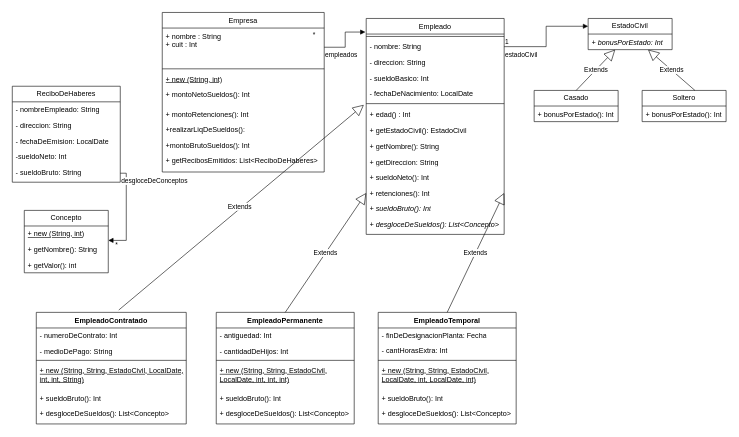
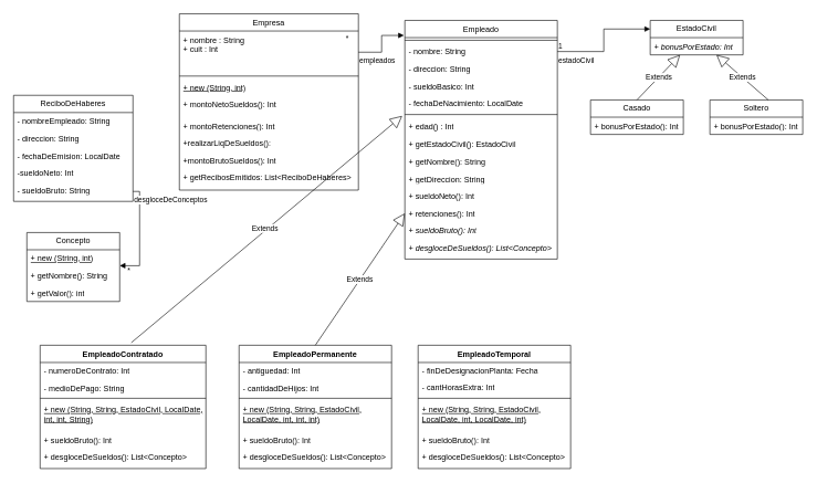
  <mxCell id="0" />
  <mxCell id="1" parent="0" />
  <mxCell id="2" value="Empresa" style="swimlane;fontStyle=0;align=center;verticalAlign=top;childLayout=stackLayout;horizontal=1;startSize=26;horizontalStack=0;resizeParent=1;resizeLast=0;collapsible=1;marginBottom=0;rounded=0;shadow=0;strokeWidth=1;" vertex="1" parent="1"><mxGeometry x="270" y="20" width="270" height="266" as="geometry"><mxRectangle x="230" y="140" width="160" height="26" as="alternateBounds" /></mxGeometry></mxCell>
  <mxCell id="3" value="+ nombre : String&#10;+ cuit : Int   " style="text;align=left;verticalAlign=top;spacingLeft=4;spacingRight=4;overflow=hidden;rotatable=0;points=[[0,0.5],[1,0.5]];portConstraint=eastwest;" vertex="1" parent="2"><mxGeometry y="26" width="270" height="64" as="geometry" /></mxCell>
  <mxCell id="4" value="" style="line;html=1;strokeWidth=1;align=left;verticalAlign=middle;spacingTop=-1;spacingLeft=3;spacingRight=3;rotatable=0;labelPosition=right;points=[];portConstraint=eastwest;" vertex="1" parent="2"><mxGeometry y="90" width="270" height="8" as="geometry" /></mxCell>
  <mxCell id="5" value="&lt;u&gt;+ new (String, int)&lt;/u&gt;" style="text;strokeColor=none;fillColor=none;align=left;verticalAlign=top;spacingLeft=4;spacingRight=4;overflow=hidden;rotatable=0;points=[[0,0.5],[1,0.5]];portConstraint=eastwest;whiteSpace=wrap;html=1;" vertex="1" parent="2"><mxGeometry y="98" width="270" height="26" as="geometry" /></mxCell>
  <mxCell id="6" value="+ montoNetoSueldos(): Int&#10;" style="text;align=left;verticalAlign=top;spacingLeft=4;spacingRight=4;overflow=hidden;rotatable=0;points=[[0,0.5],[1,0.5]];portConstraint=eastwest;" vertex="1" parent="2"><mxGeometry y="124" width="270" height="32" as="geometry" /></mxCell>
  <mxCell id="7" value="+ montoRetenciones(): Int&amp;nbsp;" style="text;strokeColor=none;fillColor=none;align=left;verticalAlign=top;spacingLeft=4;spacingRight=4;overflow=hidden;rotatable=0;points=[[0,0.5],[1,0.5]];portConstraint=eastwest;whiteSpace=wrap;html=1;" vertex="1" parent="2"><mxGeometry y="156" width="270" height="26" as="geometry" /></mxCell>
  <mxCell id="8" value="+realizarLiqDeSueldos():" style="text;strokeColor=none;fillColor=none;align=left;verticalAlign=top;spacingLeft=4;spacingRight=4;overflow=hidden;rotatable=0;points=[[0,0.5],[1,0.5]];portConstraint=eastwest;whiteSpace=wrap;html=1;" vertex="1" parent="2"><mxGeometry y="182" width="270" height="26" as="geometry" /></mxCell>
  <mxCell id="9" value="+montoBrutoSueldos(): Int" style="text;strokeColor=none;fillColor=none;align=left;verticalAlign=top;spacingLeft=4;spacingRight=4;overflow=hidden;rotatable=0;points=[[0,0.5],[1,0.5]];portConstraint=eastwest;whiteSpace=wrap;html=1;" vertex="1" parent="2"><mxGeometry y="208" width="270" height="26" as="geometry" /></mxCell>
  <mxCell id="10" value="+ getRecibosEmitidos: List&amp;lt;ReciboDeHaberes&amp;gt;" style="text;strokeColor=none;fillColor=none;align=left;verticalAlign=top;spacingLeft=4;spacingRight=4;overflow=hidden;rotatable=0;points=[[0,0.5],[1,0.5]];portConstraint=eastwest;whiteSpace=wrap;html=1;" vertex="1" parent="2"><mxGeometry y="234" width="270" height="32" as="geometry" /></mxCell>
  <mxCell id="11" value="&lt;span style=&quot;font-weight: normal;&quot;&gt;Empleado&lt;/span&gt;" style="swimlane;fontStyle=1;align=center;verticalAlign=top;childLayout=stackLayout;horizontal=1;startSize=26;horizontalStack=0;resizeParent=1;resizeParentMax=0;resizeLast=0;collapsible=1;marginBottom=0;whiteSpace=wrap;html=1;" vertex="1" parent="1"><mxGeometry x="610" y="30" width="230" height="360" as="geometry" /></mxCell>
  <mxCell id="12" value="" style="line;strokeWidth=1;fillColor=none;align=left;verticalAlign=middle;spacingTop=-1;spacingLeft=3;spacingRight=3;rotatable=0;labelPosition=right;points=[];portConstraint=eastwest;strokeColor=inherit;" vertex="1" parent="11"><mxGeometry y="26" width="230" height="8" as="geometry" /></mxCell>
  <mxCell id="13" value="- nombre: String&lt;br&gt;" style="text;strokeColor=none;fillColor=none;align=left;verticalAlign=top;spacingLeft=4;spacingRight=4;overflow=hidden;rotatable=0;points=[[0,0.5],[1,0.5]];portConstraint=eastwest;whiteSpace=wrap;html=1;" vertex="1" parent="11"><mxGeometry y="34" width="230" height="26" as="geometry" /></mxCell>
  <mxCell id="14" value="- direccion: String" style="text;strokeColor=none;fillColor=none;align=left;verticalAlign=top;spacingLeft=4;spacingRight=4;overflow=hidden;rotatable=0;points=[[0,0.5],[1,0.5]];portConstraint=eastwest;whiteSpace=wrap;html=1;" vertex="1" parent="11"><mxGeometry y="60" width="230" height="26" as="geometry" /></mxCell>
  <mxCell id="15" value="- sueldoBasico: Int" style="text;strokeColor=none;fillColor=none;align=left;verticalAlign=top;spacingLeft=4;spacingRight=4;overflow=hidden;rotatable=0;points=[[0,0.5],[1,0.5]];portConstraint=eastwest;whiteSpace=wrap;html=1;" vertex="1" parent="11"><mxGeometry y="86" width="230" height="26" as="geometry" /></mxCell>
  <mxCell id="16" value="- fechaDeNacimiento: LocalDate" style="text;strokeColor=none;fillColor=none;align=left;verticalAlign=top;spacingLeft=4;spacingRight=4;overflow=hidden;rotatable=0;points=[[0,0.5],[1,0.5]];portConstraint=eastwest;whiteSpace=wrap;html=1;" vertex="1" parent="11"><mxGeometry y="112" width="230" height="26" as="geometry" /></mxCell>
  <mxCell id="17" value="" style="line;strokeWidth=1;fillColor=none;align=left;verticalAlign=middle;spacingTop=-1;spacingLeft=3;spacingRight=3;rotatable=0;labelPosition=right;points=[];portConstraint=eastwest;strokeColor=inherit;" vertex="1" parent="11"><mxGeometry y="138" width="230" height="8" as="geometry" /></mxCell>
  <mxCell id="18" value="+ edad() : Int&lt;br&gt;&amp;nbsp;" style="text;strokeColor=none;fillColor=none;align=left;verticalAlign=top;spacingLeft=4;spacingRight=4;overflow=hidden;rotatable=0;points=[[0,0.5],[1,0.5]];portConstraint=eastwest;whiteSpace=wrap;html=1;" vertex="1" parent="11"><mxGeometry y="146" width="230" height="28" as="geometry" /></mxCell>
  <mxCell id="19" value="+ getEstadoCivil(): EstadoCivil" style="text;strokeColor=none;fillColor=none;align=left;verticalAlign=top;spacingLeft=4;spacingRight=4;overflow=hidden;rotatable=0;points=[[0,0.5],[1,0.5]];portConstraint=eastwest;whiteSpace=wrap;html=1;" vertex="1" parent="11"><mxGeometry y="174" width="230" height="26" as="geometry" /></mxCell>
  <mxCell id="20" value="+ getNombre(): String" style="text;strokeColor=none;fillColor=none;align=left;verticalAlign=top;spacingLeft=4;spacingRight=4;overflow=hidden;rotatable=0;points=[[0,0.5],[1,0.5]];portConstraint=eastwest;whiteSpace=wrap;html=1;" vertex="1" parent="11"><mxGeometry y="200" width="230" height="26" as="geometry" /></mxCell>
  <mxCell id="21" value="+ getDireccion: String" style="text;strokeColor=none;fillColor=none;align=left;verticalAlign=top;spacingLeft=4;spacingRight=4;overflow=hidden;rotatable=0;points=[[0,0.5],[1,0.5]];portConstraint=eastwest;whiteSpace=wrap;html=1;" vertex="1" parent="11"><mxGeometry y="226" width="230" height="26" as="geometry" /></mxCell>
  <mxCell id="22" value="+ sueldoNeto(): Int" style="text;strokeColor=none;fillColor=none;align=left;verticalAlign=top;spacingLeft=4;spacingRight=4;overflow=hidden;rotatable=0;points=[[0,0.5],[1,0.5]];portConstraint=eastwest;whiteSpace=wrap;html=1;" vertex="1" parent="11"><mxGeometry y="252" width="230" height="26" as="geometry" /></mxCell>
  <mxCell id="23" value="+ retenciones(): Int" style="text;strokeColor=none;fillColor=none;align=left;verticalAlign=top;spacingLeft=4;spacingRight=4;overflow=hidden;rotatable=0;points=[[0,0.5],[1,0.5]];portConstraint=eastwest;whiteSpace=wrap;html=1;" vertex="1" parent="11"><mxGeometry y="278" width="230" height="26" as="geometry" /></mxCell>
  <mxCell id="24" value="&lt;i&gt;+ sueldoBruto(): Int&lt;/i&gt;" style="text;strokeColor=none;fillColor=none;align=left;verticalAlign=top;spacingLeft=4;spacingRight=4;overflow=hidden;rotatable=0;points=[[0,0.5],[1,0.5]];portConstraint=eastwest;whiteSpace=wrap;html=1;" vertex="1" parent="11"><mxGeometry y="304" width="230" height="26" as="geometry" /></mxCell>
  <mxCell id="25" value="&lt;i&gt;+ desgloceDeSueldos(): List&amp;lt;Concepto&amp;gt;&lt;br&gt;&lt;br&gt;&lt;/i&gt;" style="text;strokeColor=none;fillColor=none;align=left;verticalAlign=top;spacingLeft=4;spacingRight=4;overflow=hidden;rotatable=0;points=[[0,0.5],[1,0.5]];portConstraint=eastwest;whiteSpace=wrap;html=1;" vertex="1" parent="11"><mxGeometry y="330" width="230" height="30" as="geometry" /></mxCell>
  <mxCell id="26" value="empleados" style="endArrow=block;endFill=1;html=1;edgeStyle=orthogonalEdgeStyle;align=left;verticalAlign=top;rounded=0;entryX=-0.006;entryY=0.063;entryDx=0;entryDy=0;exitX=1;exitY=0.5;exitDx=0;exitDy=0;entryPerimeter=0;" edge="1" parent="1" source="3" target="11"><mxGeometry x="-1" relative="1" as="geometry"><mxPoint x="379.75" y="67.27" as="sourcePoint" /><mxPoint x="559.75" y="84.004" as="targetPoint" /></mxGeometry></mxCell>
  <mxCell id="27" value="EmpleadoPermanente" style="swimlane;fontStyle=1;align=center;verticalAlign=top;childLayout=stackLayout;horizontal=1;startSize=26;horizontalStack=0;resizeParent=1;resizeParentMax=0;resizeLast=0;collapsible=1;marginBottom=0;whiteSpace=wrap;html=1;" vertex="1" parent="1"><mxGeometry x="360" y="520" width="230" height="186" as="geometry" /></mxCell>
  <mxCell id="28" value="- antiguedad: Int" style="text;strokeColor=none;fillColor=none;align=left;verticalAlign=top;spacingLeft=4;spacingRight=4;overflow=hidden;rotatable=0;points=[[0,0.5],[1,0.5]];portConstraint=eastwest;whiteSpace=wrap;html=1;" vertex="1" parent="27"><mxGeometry y="26" width="230" height="26" as="geometry" /></mxCell>
  <mxCell id="29" value="- cantidadDeHijos: Int" style="text;strokeColor=none;fillColor=none;align=left;verticalAlign=top;spacingLeft=4;spacingRight=4;overflow=hidden;rotatable=0;points=[[0,0.5],[1,0.5]];portConstraint=eastwest;whiteSpace=wrap;html=1;" vertex="1" parent="27"><mxGeometry y="52" width="230" height="24" as="geometry" /></mxCell>
  <mxCell id="30" value="" style="line;strokeWidth=1;fillColor=none;align=left;verticalAlign=middle;spacingTop=-1;spacingLeft=3;spacingRight=3;rotatable=0;labelPosition=right;points=[];portConstraint=eastwest;strokeColor=inherit;" vertex="1" parent="27"><mxGeometry y="76" width="230" height="8" as="geometry" /></mxCell>
  <mxCell id="31" value="&lt;u&gt;+ new (String, String, EstadoCivil, LocalDate, int, int, int)&lt;/u&gt;" style="text;strokeColor=none;fillColor=none;align=left;verticalAlign=top;spacingLeft=4;spacingRight=4;overflow=hidden;rotatable=0;points=[[0,0.5],[1,0.5]];portConstraint=eastwest;whiteSpace=wrap;html=1;" vertex="1" parent="27"><mxGeometry y="84" width="230" height="46" as="geometry" /></mxCell>
  <mxCell id="32" value="+ sueldoBruto(): Int" style="text;strokeColor=none;fillColor=none;align=left;verticalAlign=top;spacingLeft=4;spacingRight=4;overflow=hidden;rotatable=0;points=[[0,0.5],[1,0.5]];portConstraint=eastwest;whiteSpace=wrap;html=1;" vertex="1" parent="27"><mxGeometry y="130" width="230" height="26" as="geometry" /></mxCell>
  <mxCell id="33" value="+ desgloceDeSueldos(): List&amp;lt;Concepto&amp;gt;" style="text;strokeColor=none;fillColor=none;align=left;verticalAlign=top;spacingLeft=4;spacingRight=4;overflow=hidden;rotatable=0;points=[[0,0.5],[1,0.5]];portConstraint=eastwest;whiteSpace=wrap;html=1;" vertex="1" parent="27"><mxGeometry y="156" width="230" height="30" as="geometry" /></mxCell>
  <mxCell id="34" value="EmpleadoTemporal" style="swimlane;fontStyle=1;align=center;verticalAlign=top;childLayout=stackLayout;horizontal=1;startSize=26;horizontalStack=0;resizeParent=1;resizeParentMax=0;resizeLast=0;collapsible=1;marginBottom=0;whiteSpace=wrap;html=1;" vertex="1" parent="1"><mxGeometry x="630" y="520" width="230" height="186" as="geometry" /></mxCell>
  <mxCell id="35" value="- finDeDesignacionPlanta: Fecha&lt;br&gt;" style="text;strokeColor=none;fillColor=none;align=left;verticalAlign=top;spacingLeft=4;spacingRight=4;overflow=hidden;rotatable=0;points=[[0,0.5],[1,0.5]];portConstraint=eastwest;whiteSpace=wrap;html=1;" vertex="1" parent="34"><mxGeometry y="26" width="230" height="24" as="geometry" /></mxCell>
  <mxCell id="36" value="- cantHorasExtra: Int" style="text;strokeColor=none;fillColor=none;align=left;verticalAlign=top;spacingLeft=4;spacingRight=4;overflow=hidden;rotatable=0;points=[[0,0.5],[1,0.5]];portConstraint=eastwest;whiteSpace=wrap;html=1;" vertex="1" parent="34"><mxGeometry y="50" width="230" height="26" as="geometry" /></mxCell>
  <mxCell id="37" value="" style="line;strokeWidth=1;fillColor=none;align=left;verticalAlign=middle;spacingTop=-1;spacingLeft=3;spacingRight=3;rotatable=0;labelPosition=right;points=[];portConstraint=eastwest;strokeColor=inherit;" vertex="1" parent="34"><mxGeometry y="76" width="230" height="8" as="geometry" /></mxCell>
  <mxCell id="38" value="&lt;u&gt;+ new (String, String, EstadoCivil, LocalDate, int, LocalDate, int)&lt;/u&gt;" style="text;strokeColor=none;fillColor=none;align=left;verticalAlign=top;spacingLeft=4;spacingRight=4;overflow=hidden;rotatable=0;points=[[0,0.5],[1,0.5]];portConstraint=eastwest;whiteSpace=wrap;html=1;" vertex="1" parent="34"><mxGeometry y="84" width="230" height="46" as="geometry" /></mxCell>
  <mxCell id="39" value="+ sueldoBruto(): Int" style="text;strokeColor=none;fillColor=none;align=left;verticalAlign=top;spacingLeft=4;spacingRight=4;overflow=hidden;rotatable=0;points=[[0,0.5],[1,0.5]];portConstraint=eastwest;whiteSpace=wrap;html=1;" vertex="1" parent="34"><mxGeometry y="130" width="230" height="26" as="geometry" /></mxCell>
  <mxCell id="40" value="+ desgloceDeSueldos(): List&amp;lt;Concepto&amp;gt;" style="text;strokeColor=none;fillColor=none;align=left;verticalAlign=top;spacingLeft=4;spacingRight=4;overflow=hidden;rotatable=0;points=[[0,0.5],[1,0.5]];portConstraint=eastwest;whiteSpace=wrap;html=1;" vertex="1" parent="34"><mxGeometry y="156" width="230" height="30" as="geometry" /></mxCell>
  <mxCell id="41" value="ReciboDeHaberes" style="swimlane;fontStyle=0;childLayout=stackLayout;horizontal=1;startSize=26;fillColor=none;horizontalStack=0;resizeParent=1;resizeParentMax=0;resizeLast=0;collapsible=1;marginBottom=0;whiteSpace=wrap;html=1;" vertex="1" parent="1"><mxGeometry x="20" y="143" width="180" height="160" as="geometry" /></mxCell>
  <mxCell id="42" value="- nombreEmpleado: String" style="text;strokeColor=none;fillColor=none;align=left;verticalAlign=top;spacingLeft=4;spacingRight=4;overflow=hidden;rotatable=0;points=[[0,0.5],[1,0.5]];portConstraint=eastwest;whiteSpace=wrap;html=1;" vertex="1" parent="41"><mxGeometry y="26" width="180" height="26" as="geometry" /></mxCell>
  <mxCell id="43" value="- direccion: String" style="text;strokeColor=none;fillColor=none;align=left;verticalAlign=top;spacingLeft=4;spacingRight=4;overflow=hidden;rotatable=0;points=[[0,0.5],[1,0.5]];portConstraint=eastwest;whiteSpace=wrap;html=1;" vertex="1" parent="41"><mxGeometry y="52" width="180" height="26" as="geometry" /></mxCell>
  <mxCell id="44" value="- fechaDeEmision: LocalDate" style="text;strokeColor=none;fillColor=none;align=left;verticalAlign=top;spacingLeft=4;spacingRight=4;overflow=hidden;rotatable=0;points=[[0,0.5],[1,0.5]];portConstraint=eastwest;whiteSpace=wrap;html=1;" vertex="1" parent="41"><mxGeometry y="78" width="180" height="26" as="geometry" /></mxCell>
  <mxCell id="45" value="-sueldoNeto: Int&lt;br&gt;" style="text;strokeColor=none;fillColor=none;align=left;verticalAlign=top;spacingLeft=4;spacingRight=4;overflow=hidden;rotatable=0;points=[[0,0.5],[1,0.5]];portConstraint=eastwest;whiteSpace=wrap;html=1;" vertex="1" parent="41"><mxGeometry y="104" width="180" height="26" as="geometry" /></mxCell>
  <mxCell id="46" value="- sueldoBruto: String" style="text;strokeColor=none;fillColor=none;align=left;verticalAlign=top;spacingLeft=4;spacingRight=4;overflow=hidden;rotatable=0;points=[[0,0.5],[1,0.5]];portConstraint=eastwest;whiteSpace=wrap;html=1;" vertex="1" parent="41"><mxGeometry y="130" width="180" height="30" as="geometry" /></mxCell>
  <mxCell id="47" value="EmpleadoContratado" style="swimlane;fontStyle=1;align=center;verticalAlign=top;childLayout=stackLayout;horizontal=1;startSize=26;horizontalStack=0;resizeParent=1;resizeParentMax=0;resizeLast=0;collapsible=1;marginBottom=0;whiteSpace=wrap;html=1;" vertex="1" parent="1"><mxGeometry x="60" y="520" width="250" height="186" as="geometry" /></mxCell>
  <mxCell id="48" value="- numeroDeContrato: Int&lt;br&gt;" style="text;strokeColor=none;fillColor=none;align=left;verticalAlign=top;spacingLeft=4;spacingRight=4;overflow=hidden;rotatable=0;points=[[0,0.5],[1,0.5]];portConstraint=eastwest;whiteSpace=wrap;html=1;" vertex="1" parent="47"><mxGeometry y="26" width="250" height="26" as="geometry" /></mxCell>
  <mxCell id="49" value="- medioDePago: String" style="text;strokeColor=none;fillColor=none;align=left;verticalAlign=top;spacingLeft=4;spacingRight=4;overflow=hidden;rotatable=0;points=[[0,0.5],[1,0.5]];portConstraint=eastwest;whiteSpace=wrap;html=1;" vertex="1" parent="47"><mxGeometry y="52" width="250" height="24" as="geometry" /></mxCell>
  <mxCell id="50" value="" style="line;strokeWidth=1;fillColor=none;align=left;verticalAlign=middle;spacingTop=-1;spacingLeft=3;spacingRight=3;rotatable=0;labelPosition=right;points=[];portConstraint=eastwest;strokeColor=inherit;" vertex="1" parent="47"><mxGeometry y="76" width="250" height="8" as="geometry" /></mxCell>
  <mxCell id="51" value="&lt;u&gt;+ new (String, String, EstadoCivil, LocalDate, int, int, String)&lt;/u&gt;" style="text;strokeColor=none;fillColor=none;align=left;verticalAlign=top;spacingLeft=4;spacingRight=4;overflow=hidden;rotatable=0;points=[[0,0.5],[1,0.5]];portConstraint=eastwest;whiteSpace=wrap;html=1;" vertex="1" parent="47"><mxGeometry y="84" width="250" height="46" as="geometry" /></mxCell>
  <mxCell id="52" value="+ sueldoBruto(): Int" style="text;strokeColor=none;fillColor=none;align=left;verticalAlign=top;spacingLeft=4;spacingRight=4;overflow=hidden;rotatable=0;points=[[0,0.5],[1,0.5]];portConstraint=eastwest;whiteSpace=wrap;html=1;" vertex="1" parent="47"><mxGeometry y="130" width="250" height="26" as="geometry" /></mxCell>
  <mxCell id="53" value="+ desgloceDeSueldos(): List&amp;lt;Concepto&amp;gt;" style="text;strokeColor=none;fillColor=none;align=left;verticalAlign=top;spacingLeft=4;spacingRight=4;overflow=hidden;rotatable=0;points=[[0,0.5],[1,0.5]];portConstraint=eastwest;whiteSpace=wrap;html=1;" vertex="1" parent="47"><mxGeometry y="156" width="250" height="30" as="geometry" /></mxCell>
  <mxCell id="54" value="Extends" style="endArrow=block;endSize=16;endFill=0;html=1;rounded=0;exitX=0.55;exitY=-0.021;exitDx=0;exitDy=0;exitPerimeter=0;entryX=-0.017;entryY=-0.071;entryDx=0;entryDy=0;entryPerimeter=0;" edge="1" parent="1" source="47" target="18"><mxGeometry x="-0.007" y="3" width="160" relative="1" as="geometry"><mxPoint x="340" y="370" as="sourcePoint" /><mxPoint x="650" y="430" as="targetPoint" /><mxPoint as="offset" /></mxGeometry></mxCell>
  <mxCell id="55" value="Extends" style="endArrow=block;endSize=16;endFill=0;html=1;rounded=0;exitX=0.5;exitY=0;exitDx=0;exitDy=0;entryX=0;entryY=0.5;entryDx=0;entryDy=0;" edge="1" parent="1" source="27" target="23"><mxGeometry width="160" relative="1" as="geometry"><mxPoint x="340" y="370" as="sourcePoint" /><mxPoint x="650" y="430" as="targetPoint" /></mxGeometry></mxCell>
- <mxCell id="56" value="Extends" style="endArrow=block;endSize=16;endFill=0;html=1;rounded=0;exitX=0.5;exitY=0;exitDx=0;exitDy=0;entryX=1;entryY=0.5;entryDx=0;entryDy=0;" edge="1" parent="1" source="34" target="23"><mxGeometry width="160" relative="1" as="geometry"><mxPoint x="340" y="370" as="sourcePoint" /><mxPoint x="500" y="370" as="targetPoint" /></mxGeometry></mxCell>
  <mxCell id="57" value="*" style="edgeLabel;html=1;align=center;verticalAlign=middle;resizable=0;points=[];" connectable="0" vertex="1" parent="1"><mxGeometry x="89.997" y="380" as="geometry"><mxPoint x="433" y="-323" as="offset" /></mxGeometry></mxCell>
  <mxCell id="58" value="Concepto" style="swimlane;fontStyle=0;childLayout=stackLayout;horizontal=1;startSize=26;fillColor=none;horizontalStack=0;resizeParent=1;resizeParentMax=0;resizeLast=0;collapsible=1;marginBottom=0;whiteSpace=wrap;html=1;" vertex="1" parent="1"><mxGeometry x="40" y="350" width="140" height="104" as="geometry" /></mxCell>
  <mxCell id="59" value="&lt;u&gt;+ new (String, int)&lt;/u&gt;" style="text;strokeColor=none;fillColor=none;align=left;verticalAlign=top;spacingLeft=4;spacingRight=4;overflow=hidden;rotatable=0;points=[[0,0.5],[1,0.5]];portConstraint=eastwest;whiteSpace=wrap;html=1;" vertex="1" parent="58"><mxGeometry y="26" width="140" height="26" as="geometry" /></mxCell>
  <mxCell id="60" value="+ getNombre(): String&lt;br&gt;" style="text;strokeColor=none;fillColor=none;align=left;verticalAlign=top;spacingLeft=4;spacingRight=4;overflow=hidden;rotatable=0;points=[[0,0.5],[1,0.5]];portConstraint=eastwest;whiteSpace=wrap;html=1;" vertex="1" parent="58"><mxGeometry y="52" width="140" height="26" as="geometry" /></mxCell>
  <mxCell id="61" value="+ getValor(): int&lt;br&gt;" style="text;strokeColor=none;fillColor=none;align=left;verticalAlign=top;spacingLeft=4;spacingRight=4;overflow=hidden;rotatable=0;points=[[0,0.5],[1,0.5]];portConstraint=eastwest;whiteSpace=wrap;html=1;" vertex="1" parent="58"><mxGeometry y="78" width="140" height="26" as="geometry" /></mxCell>
  <mxCell id="62" value="desgloceDeConceptos" style="endArrow=block;endFill=1;html=1;edgeStyle=orthogonalEdgeStyle;align=left;verticalAlign=top;rounded=0;exitX=1;exitY=0.5;exitDx=0;exitDy=0;entryX=1;entryY=-0.077;entryDx=0;entryDy=0;entryPerimeter=0;" edge="1" parent="1" source="46" target="60"><mxGeometry x="-1" relative="1" as="geometry"><mxPoint x="190" y="340" as="sourcePoint" /><mxPoint x="350" y="340" as="targetPoint" /></mxGeometry></mxCell>
  <mxCell id="63" value="*" style="edgeLabel;resizable=0;html=1;align=left;verticalAlign=bottom;" connectable="0" vertex="1" parent="62"><mxGeometry x="-1" relative="1" as="geometry"><mxPoint x="-10" y="128" as="offset" /></mxGeometry></mxCell>
  <mxCell id="64" value="EstadoCivil" style="swimlane;fontStyle=0;childLayout=stackLayout;horizontal=1;startSize=26;fillColor=none;horizontalStack=0;resizeParent=1;resizeParentMax=0;resizeLast=0;collapsible=1;marginBottom=0;whiteSpace=wrap;html=1;" vertex="1" parent="1"><mxGeometry x="980" y="30" width="140" height="52" as="geometry" /></mxCell>
  <mxCell id="65" value="&lt;i&gt;+ bonusPorEstado: Int&lt;/i&gt;" style="text;strokeColor=none;fillColor=none;align=left;verticalAlign=top;spacingLeft=4;spacingRight=4;overflow=hidden;rotatable=0;points=[[0,0.5],[1,0.5]];portConstraint=eastwest;whiteSpace=wrap;html=1;" vertex="1" parent="64"><mxGeometry y="26" width="140" height="26" as="geometry" /></mxCell>
  <mxCell id="66" value="Casado" style="swimlane;fontStyle=0;childLayout=stackLayout;horizontal=1;startSize=26;fillColor=none;horizontalStack=0;resizeParent=1;resizeParentMax=0;resizeLast=0;collapsible=1;marginBottom=0;whiteSpace=wrap;html=1;" vertex="1" parent="1"><mxGeometry x="890" y="150" width="140" height="52" as="geometry" /></mxCell>
  <mxCell id="67" value="+ bonusPorEstado(): Int" style="text;strokeColor=none;fillColor=none;align=left;verticalAlign=top;spacingLeft=4;spacingRight=4;overflow=hidden;rotatable=0;points=[[0,0.5],[1,0.5]];portConstraint=eastwest;whiteSpace=wrap;html=1;" vertex="1" parent="66"><mxGeometry y="26" width="140" height="26" as="geometry" /></mxCell>
  <mxCell id="68" value="Soltero" style="swimlane;fontStyle=0;childLayout=stackLayout;horizontal=1;startSize=26;fillColor=none;horizontalStack=0;resizeParent=1;resizeParentMax=0;resizeLast=0;collapsible=1;marginBottom=0;whiteSpace=wrap;html=1;" vertex="1" parent="1"><mxGeometry x="1070" y="150" width="140" height="52" as="geometry" /></mxCell>
  <mxCell id="69" value="+ bonusPorEstado(): Int" style="text;strokeColor=none;fillColor=none;align=left;verticalAlign=top;spacingLeft=4;spacingRight=4;overflow=hidden;rotatable=0;points=[[0,0.5],[1,0.5]];portConstraint=eastwest;whiteSpace=wrap;html=1;" vertex="1" parent="68"><mxGeometry y="26" width="140" height="26" as="geometry" /></mxCell>
  <mxCell id="70" value="Extends" style="endArrow=block;endSize=16;endFill=0;html=1;rounded=0;exitX=0.5;exitY=0;exitDx=0;exitDy=0;" edge="1" parent="1" source="66" target="64"><mxGeometry width="160" relative="1" as="geometry"><mxPoint x="910" y="280" as="sourcePoint" /><mxPoint x="1070" y="280" as="targetPoint" /></mxGeometry></mxCell>
  <mxCell id="71" value="Extends" style="endArrow=block;endSize=16;endFill=0;html=1;rounded=0;exitX=0.629;exitY=0;exitDx=0;exitDy=0;exitPerimeter=0;" edge="1" parent="1" source="68" target="64"><mxGeometry width="160" relative="1" as="geometry"><mxPoint x="910" y="280" as="sourcePoint" /><mxPoint x="1070" y="280" as="targetPoint" /></mxGeometry></mxCell>
  <mxCell id="72" value="estadoCivil" style="endArrow=block;endFill=1;html=1;edgeStyle=orthogonalEdgeStyle;align=left;verticalAlign=top;rounded=0;exitX=1;exitY=0.5;exitDx=0;exitDy=0;entryX=0;entryY=0.25;entryDx=0;entryDy=0;" edge="1" parent="1" source="13" target="64"><mxGeometry x="-1" relative="1" as="geometry"><mxPoint x="910" y="280" as="sourcePoint" /><mxPoint x="1070" y="280" as="targetPoint" /></mxGeometry></mxCell>
  <mxCell id="73" value="1" style="edgeLabel;resizable=0;html=1;align=left;verticalAlign=bottom;" connectable="0" vertex="1" parent="72"><mxGeometry x="-1" relative="1" as="geometry" /></mxCell>
